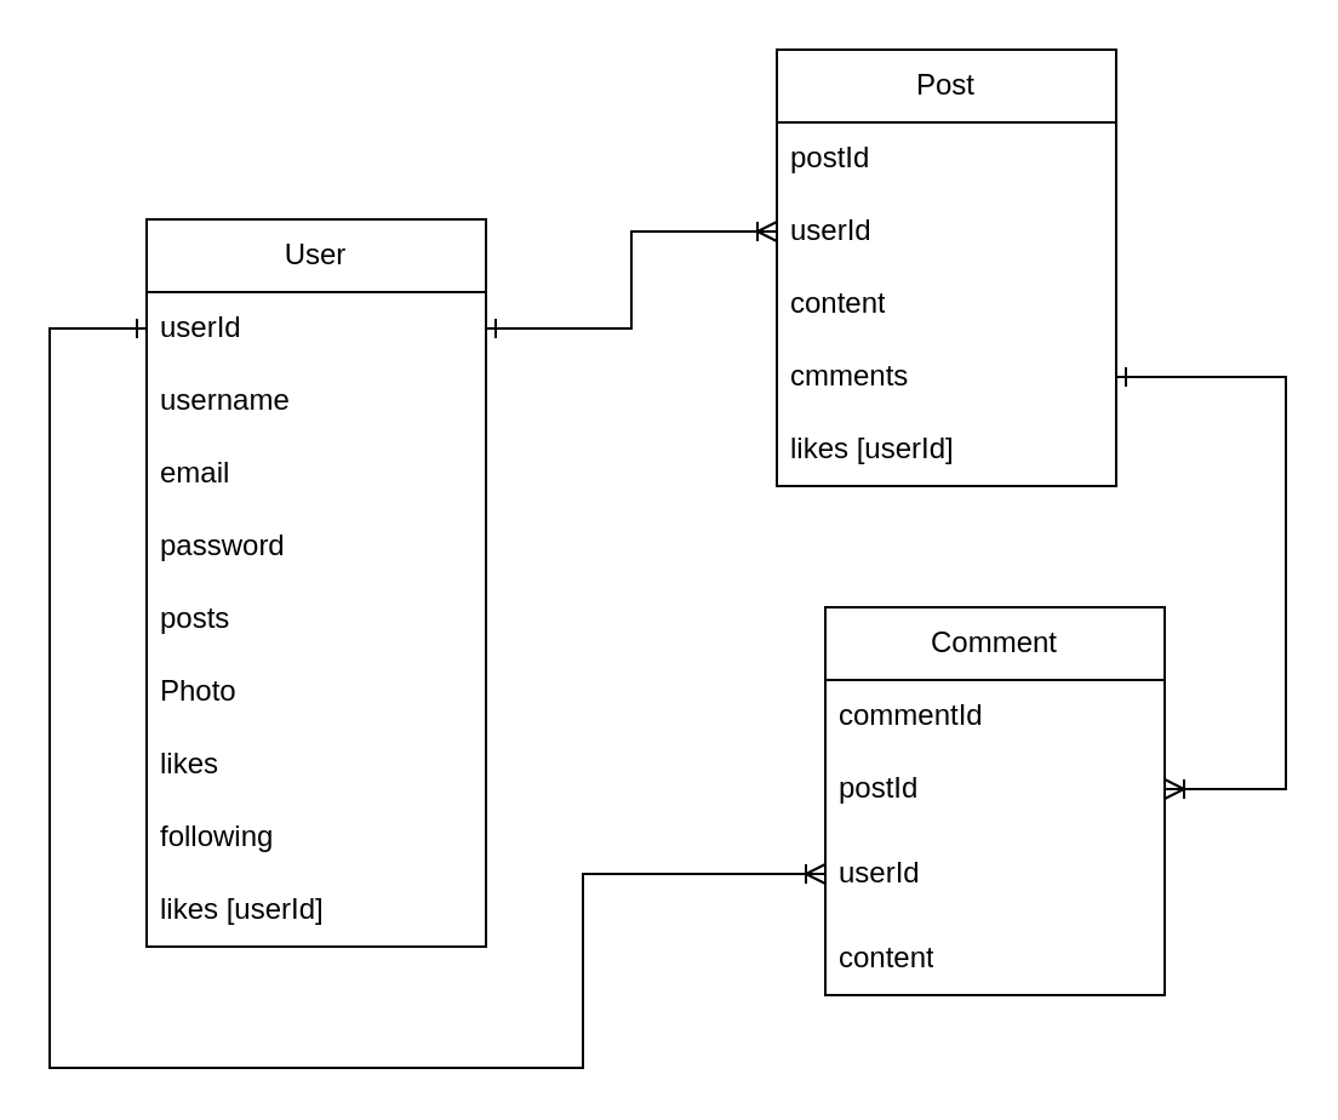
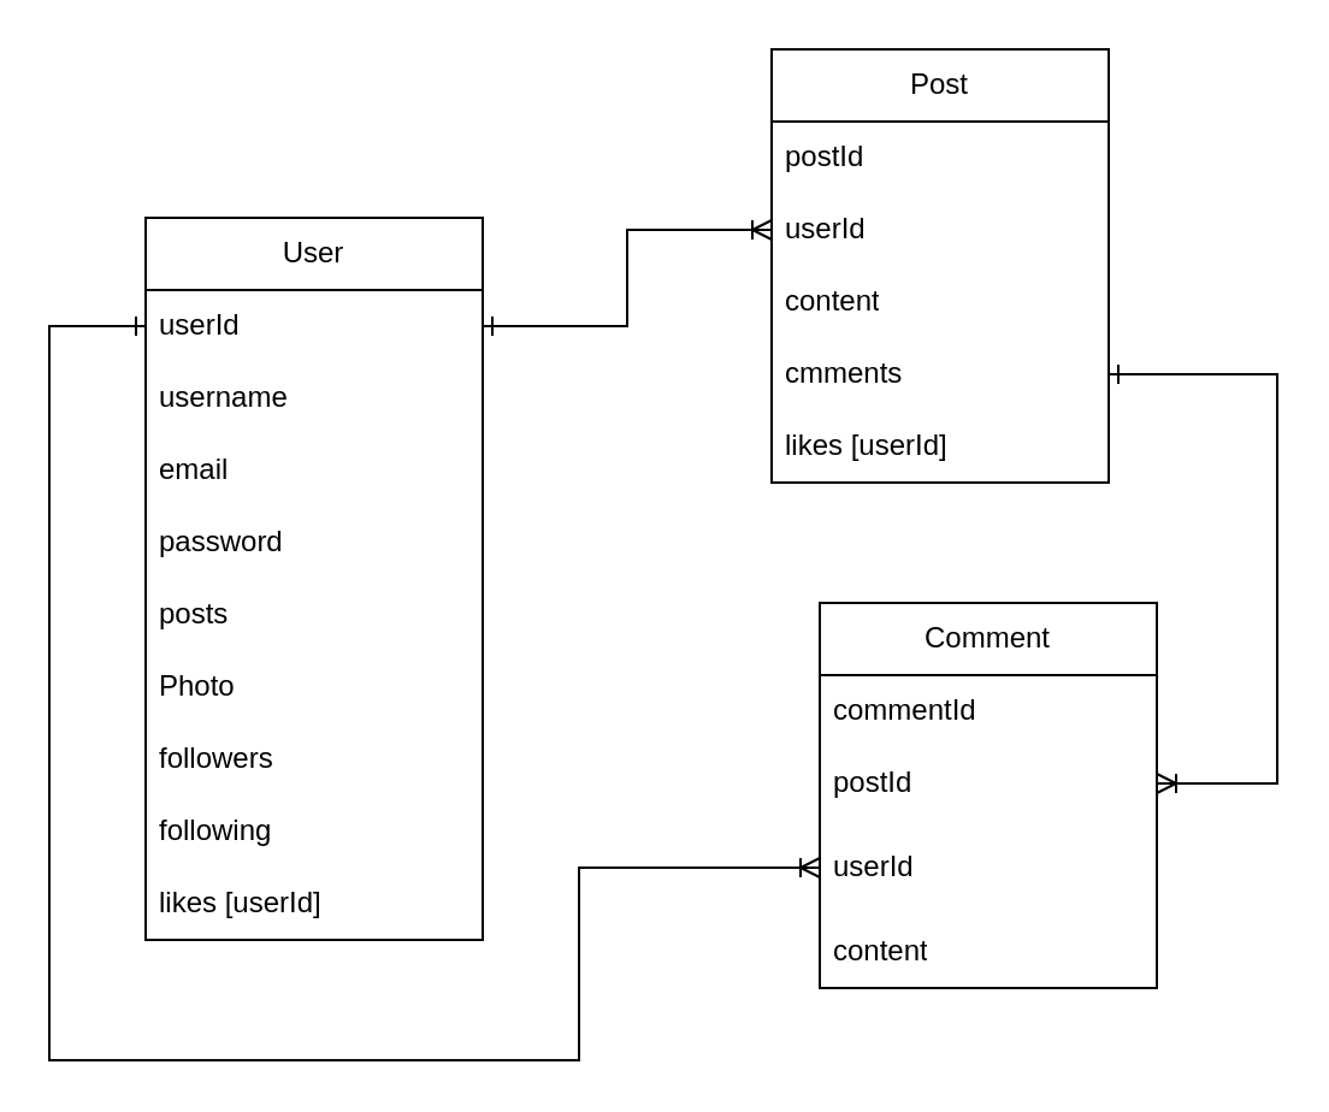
  <mxCell id="0" />
  <mxCell id="1" parent="0" />
  <mxCell id="2" value="User" style="swimlane;fontStyle=0;childLayout=stackLayout;horizontal=1;startSize=30;horizontalStack=0;resizeParent=1;resizeParentMax=0;resizeLast=0;collapsible=1;marginBottom=0;whiteSpace=wrap;html=1;" parent="1" vertex="1"><mxGeometry x="60" y="90" width="140" height="300" as="geometry" /></mxCell>
  <mxCell id="3" value="userId" style="text;strokeColor=none;fillColor=none;align=left;verticalAlign=middle;spacingLeft=4;spacingRight=4;overflow=hidden;points=[[0,0.5],[1,0.5]];portConstraint=eastwest;rotatable=0;whiteSpace=wrap;html=1;" parent="2" vertex="1"><mxGeometry y="30" width="140" height="30" as="geometry" /></mxCell>
  <mxCell id="4" value="username" style="text;strokeColor=none;fillColor=none;align=left;verticalAlign=middle;spacingLeft=4;spacingRight=4;overflow=hidden;points=[[0,0.5],[1,0.5]];portConstraint=eastwest;rotatable=0;whiteSpace=wrap;html=1;" parent="2" vertex="1"><mxGeometry y="60" width="140" height="30" as="geometry" /></mxCell>
  <mxCell id="5" value="email" style="text;strokeColor=none;fillColor=none;align=left;verticalAlign=middle;spacingLeft=4;spacingRight=4;overflow=hidden;points=[[0,0.5],[1,0.5]];portConstraint=eastwest;rotatable=0;whiteSpace=wrap;html=1;" parent="2" vertex="1"><mxGeometry y="90" width="140" height="30" as="geometry" /></mxCell>
  <mxCell id="6" value="password" style="text;strokeColor=none;fillColor=none;align=left;verticalAlign=middle;spacingLeft=4;spacingRight=4;overflow=hidden;points=[[0,0.5],[1,0.5]];portConstraint=eastwest;rotatable=0;whiteSpace=wrap;html=1;" parent="2" vertex="1"><mxGeometry y="120" width="140" height="30" as="geometry" /></mxCell>
  <mxCell id="7" value="posts" style="text;strokeColor=none;fillColor=none;align=left;verticalAlign=middle;spacingLeft=4;spacingRight=4;overflow=hidden;points=[[0,0.5],[1,0.5]];portConstraint=eastwest;rotatable=0;whiteSpace=wrap;html=1;" parent="2" vertex="1"><mxGeometry y="150" width="140" height="30" as="geometry" /></mxCell>
  <mxCell id="8" value="Photo" style="text;strokeColor=none;fillColor=none;align=left;verticalAlign=middle;spacingLeft=4;spacingRight=4;overflow=hidden;points=[[0,0.5],[1,0.5]];portConstraint=eastwest;rotatable=0;whiteSpace=wrap;html=1;" parent="2" vertex="1"><mxGeometry y="180" width="140" height="30" as="geometry" /></mxCell>
- <mxCell id="9" value="likes" style="text;strokeColor=none;fillColor=none;align=left;verticalAlign=middle;spacingLeft=4;spacingRight=4;overflow=hidden;points=[[0,0.5],[1,0.5]];portConstraint=eastwest;rotatable=0;whiteSpace=wrap;html=1;" parent="2" vertex="1"><mxGeometry y="210" width="140" height="30" as="geometry" /></mxCell>
+ <mxCell id="9" value="followers" style="text;strokeColor=none;fillColor=none;align=left;verticalAlign=middle;spacingLeft=4;spacingRight=4;overflow=hidden;points=[[0,0.5],[1,0.5]];portConstraint=eastwest;rotatable=0;whiteSpace=wrap;html=1;" parent="2" vertex="1"><mxGeometry y="210" width="140" height="30" as="geometry" /></mxCell>
  <mxCell id="10" value="following" style="text;strokeColor=none;fillColor=none;align=left;verticalAlign=middle;spacingLeft=4;spacingRight=4;overflow=hidden;points=[[0,0.5],[1,0.5]];portConstraint=eastwest;rotatable=0;whiteSpace=wrap;html=1;" parent="2" vertex="1"><mxGeometry y="240" width="140" height="30" as="geometry" /></mxCell>
  <mxCell id="11" value="likes [userId]" style="text;strokeColor=none;fillColor=none;align=left;verticalAlign=middle;spacingLeft=4;spacingRight=4;overflow=hidden;points=[[0,0.5],[1,0.5]];portConstraint=eastwest;rotatable=0;whiteSpace=wrap;html=1;" parent="2" vertex="1"><mxGeometry y="270" width="140" height="30" as="geometry" /></mxCell>
  <mxCell id="12" value="Post" style="swimlane;fontStyle=0;childLayout=stackLayout;horizontal=1;startSize=30;horizontalStack=0;resizeParent=1;resizeParentMax=0;resizeLast=0;collapsible=1;marginBottom=0;whiteSpace=wrap;html=1;" parent="1" vertex="1"><mxGeometry x="320" y="20" width="140" height="180" as="geometry" /></mxCell>
  <mxCell id="13" value="postId" style="text;strokeColor=none;fillColor=none;align=left;verticalAlign=middle;spacingLeft=4;spacingRight=4;overflow=hidden;points=[[0,0.5],[1,0.5]];portConstraint=eastwest;rotatable=0;whiteSpace=wrap;html=1;" parent="12" vertex="1"><mxGeometry y="30" width="140" height="30" as="geometry" /></mxCell>
  <mxCell id="14" value="userId" style="text;strokeColor=none;fillColor=none;align=left;verticalAlign=middle;spacingLeft=4;spacingRight=4;overflow=hidden;points=[[0,0.5],[1,0.5]];portConstraint=eastwest;rotatable=0;whiteSpace=wrap;html=1;" parent="12" vertex="1"><mxGeometry y="60" width="140" height="30" as="geometry" /></mxCell>
  <mxCell id="15" value="content" style="text;strokeColor=none;fillColor=none;align=left;verticalAlign=middle;spacingLeft=4;spacingRight=4;overflow=hidden;points=[[0,0.5],[1,0.5]];portConstraint=eastwest;rotatable=0;whiteSpace=wrap;html=1;" parent="12" vertex="1"><mxGeometry y="90" width="140" height="30" as="geometry" /></mxCell>
  <mxCell id="16" value="cmments" style="text;strokeColor=none;fillColor=none;align=left;verticalAlign=middle;spacingLeft=4;spacingRight=4;overflow=hidden;points=[[0,0.5],[1,0.5]];portConstraint=eastwest;rotatable=0;whiteSpace=wrap;html=1;" parent="12" vertex="1"><mxGeometry y="120" width="140" height="30" as="geometry" /></mxCell>
  <mxCell id="17" value="likes [userId]" style="text;strokeColor=none;fillColor=none;align=left;verticalAlign=middle;spacingLeft=4;spacingRight=4;overflow=hidden;points=[[0,0.5],[1,0.5]];portConstraint=eastwest;rotatable=0;whiteSpace=wrap;html=1;" parent="12" vertex="1"><mxGeometry y="150" width="140" height="30" as="geometry" /></mxCell>
  <mxCell id="18" value="Comment" style="swimlane;fontStyle=0;childLayout=stackLayout;horizontal=1;startSize=30;horizontalStack=0;resizeParent=1;resizeParentMax=0;resizeLast=0;collapsible=1;marginBottom=0;whiteSpace=wrap;html=1;" parent="1" vertex="1"><mxGeometry x="340" y="250" width="140" height="160" as="geometry" /></mxCell>
  <mxCell id="19" value="commentId" style="text;strokeColor=none;fillColor=none;align=left;verticalAlign=middle;spacingLeft=4;spacingRight=4;overflow=hidden;points=[[0,0.5],[1,0.5]];portConstraint=eastwest;rotatable=0;whiteSpace=wrap;html=1;" parent="18" vertex="1"><mxGeometry y="30" width="140" height="30" as="geometry" /></mxCell>
  <mxCell id="20" value="postId" style="text;strokeColor=none;fillColor=none;align=left;verticalAlign=middle;spacingLeft=4;spacingRight=4;overflow=hidden;points=[[0,0.5],[1,0.5]];portConstraint=eastwest;rotatable=0;whiteSpace=wrap;html=1;" parent="18" vertex="1"><mxGeometry y="60" width="140" height="30" as="geometry" /></mxCell>
  <mxCell id="21" value="userId" style="text;strokeColor=none;fillColor=none;align=left;verticalAlign=middle;spacingLeft=4;spacingRight=4;overflow=hidden;points=[[0,0.5],[1,0.5]];portConstraint=eastwest;rotatable=0;whiteSpace=wrap;html=1;" parent="18" vertex="1"><mxGeometry y="90" width="140" height="40" as="geometry" /></mxCell>
  <mxCell id="22" value="content" style="text;strokeColor=none;fillColor=none;align=left;verticalAlign=middle;spacingLeft=4;spacingRight=4;overflow=hidden;points=[[0,0.5],[1,0.5]];portConstraint=eastwest;rotatable=0;whiteSpace=wrap;html=1;" parent="18" vertex="1"><mxGeometry y="130" width="140" height="30" as="geometry" /></mxCell>
  <mxCell id="23" value="" style="edgeStyle=orthogonalEdgeStyle;rounded=0;orthogonalLoop=1;jettySize=auto;html=1;endArrow=ERoneToMany;endFill=0;startArrow=ERone;startFill=0;" parent="1" source="3" target="14" edge="1"><mxGeometry relative="1" as="geometry" /></mxCell>
  <mxCell id="24" style="edgeStyle=orthogonalEdgeStyle;rounded=0;orthogonalLoop=1;jettySize=auto;html=1;endArrow=ERoneToMany;endFill=0;startArrow=ERone;startFill=0;" parent="1" source="16" target="20" edge="1"><mxGeometry relative="1" as="geometry"><Array as="points"><mxPoint x="530" y="155" /><mxPoint x="530" y="325" /></Array></mxGeometry></mxCell>
  <mxCell id="25" style="edgeStyle=orthogonalEdgeStyle;rounded=0;orthogonalLoop=1;jettySize=auto;html=1;endArrow=ERoneToMany;endFill=0;startArrow=ERone;startFill=0;entryX=0;entryY=0.5;entryDx=0;entryDy=0;" parent="1" source="3" target="21" edge="1"><mxGeometry relative="1" as="geometry"><Array as="points"><mxPoint x="20" y="135" /><mxPoint x="20" y="440" /><mxPoint x="240" y="440" /><mxPoint x="240" y="360" /></Array></mxGeometry></mxCell>
